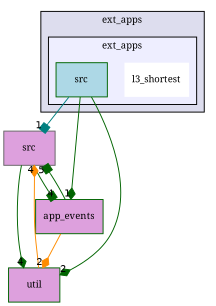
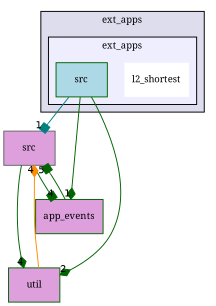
  digraph {
    compound=true
    fontname="Noto Serif"
    node [color=darkgreen fillcolor=plum fontname="Noto Serif" fontsize=10 shape=box style=filled]
    edge [arrowhead=diamond color=darkgreen fontname="Noto Serif" headlabel=4 labeldistance=1.5 labelfontname=Helvetica labelfontsize=10]
-   n1 [color=blue fillcolor=white label=l3_shortest shape=plaintext]
+   n1 [color=blue fillcolor=white label=l2_shortest shape=plaintext]
    n2 [fillcolor=lightblue label=src]
    n3 [color=gray40 label=src]
    n4 [label=util]
    n5 [label=app_events]
    subgraph cluster_1 {
      bgcolor="#ddddee"
      fontsize=10
      label=ext_apps
      pencolor=black
      subgraph cluster_2 {
        bgcolor="#eeeeff"
        fontsize=10
        label=ext_apps
        pencolor=black
        n1
        n2
      }
    }
    n2 -> n3 [arrowhead=box color=teal headlabel=1]
    n2 -> n4 [headlabel=2]
    n2 -> n5 [headlabel=1]
    n3 -> n4
    n3 -> n5 [arrowhead=box]
    n4 -> n3 [color=darkorange]
    n5 -> n3 [arrowhead=box headlabel=5]
-   n5 -> n4 [color=darkorange headlabel=2]
  }
